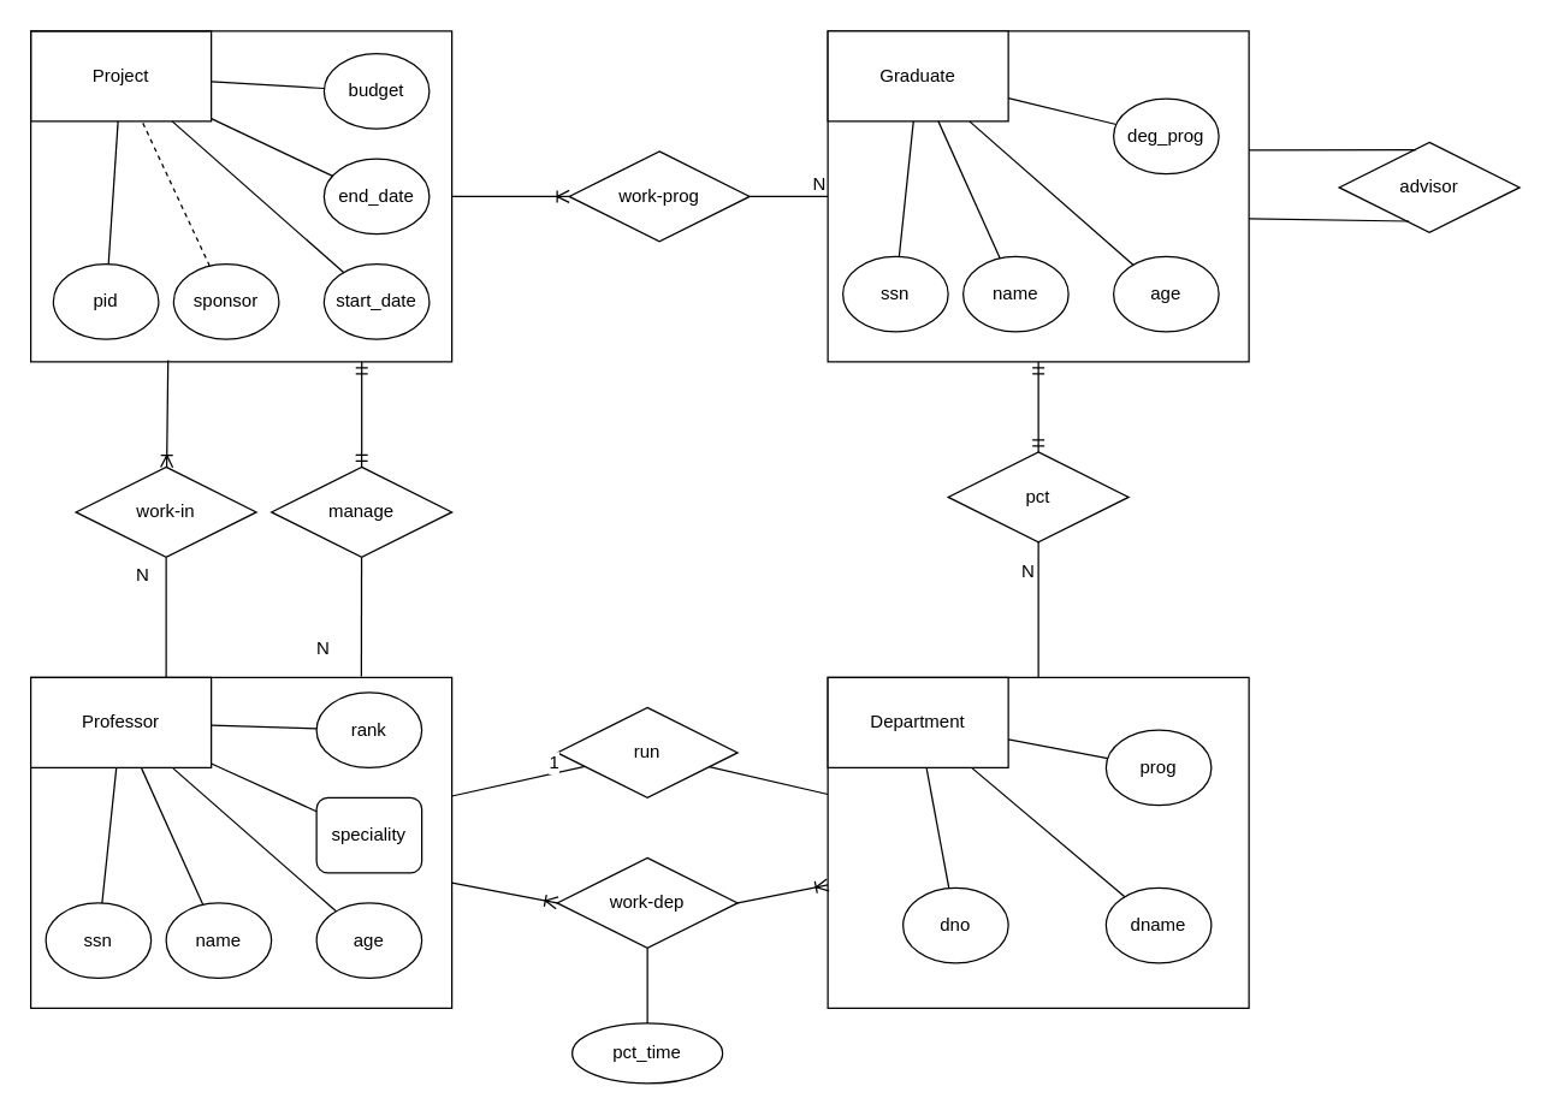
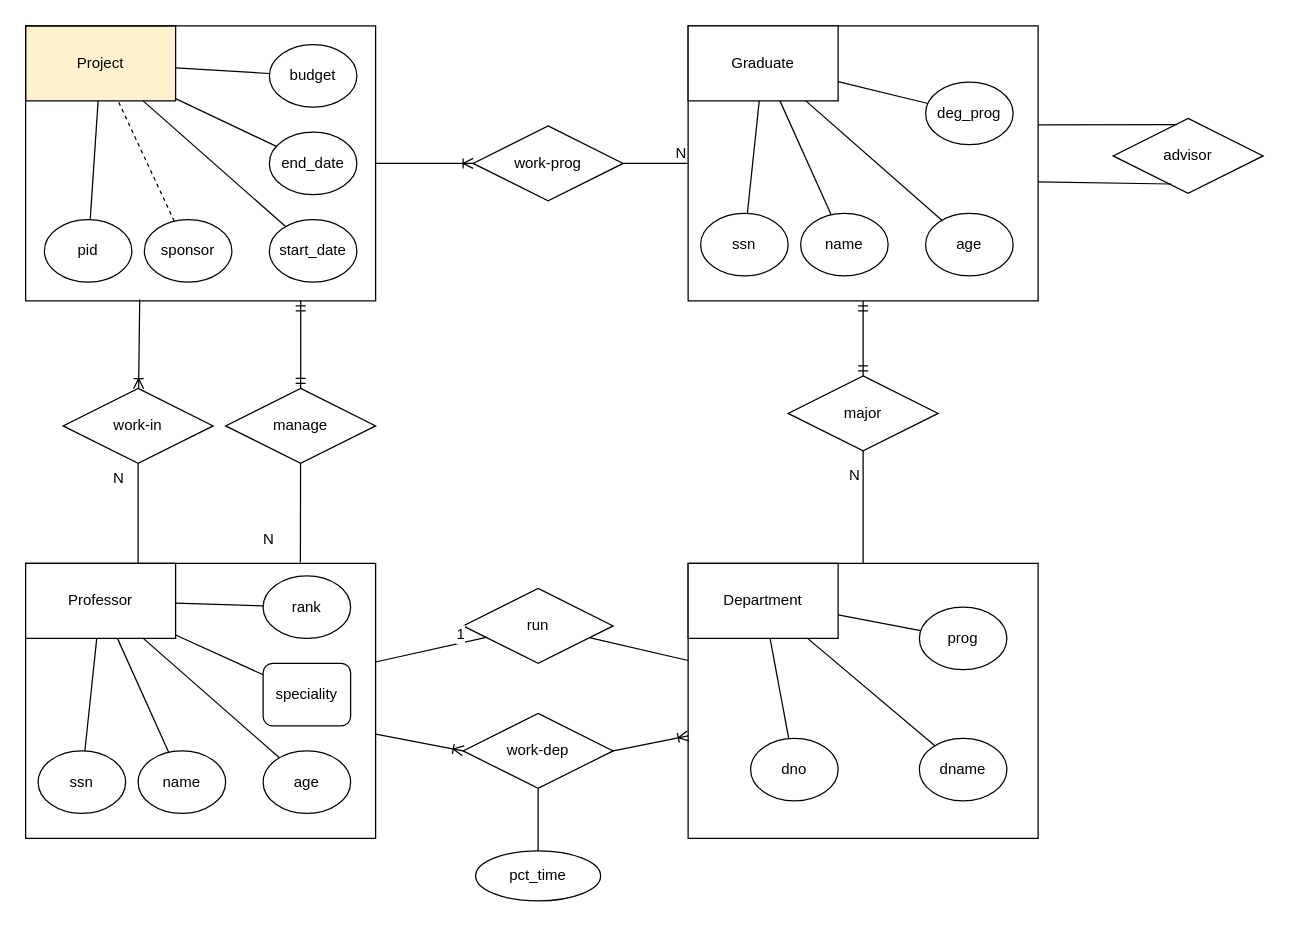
  <mxCell id="0" />
  <mxCell id="1" parent="0" />
  <mxCell id="2" value="" style="group" vertex="1" connectable="0" parent="1"><mxGeometry x="20" y="450" width="280" height="220" as="geometry" /></mxCell>
  <mxCell id="3" value="" style="group" vertex="1" connectable="0" parent="2"><mxGeometry x="10" y="10" width="250" height="190" as="geometry" /></mxCell>
  <mxCell id="4" value="ssn" style="ellipse;whiteSpace=wrap;html=1;" vertex="1" parent="3"><mxGeometry y="140" width="70" height="50" as="geometry" /></mxCell>
  <mxCell id="5" value="rank" style="ellipse;whiteSpace=wrap;html=1;" vertex="1" parent="3"><mxGeometry x="180" width="70" height="50" as="geometry" /></mxCell>
  <mxCell id="6" value="name" style="ellipse;whiteSpace=wrap;html=1;" vertex="1" parent="3"><mxGeometry x="80" y="140" width="70" height="50" as="geometry" /></mxCell>
  <mxCell id="7" value="age" style="ellipse;whiteSpace=wrap;html=1;" vertex="1" parent="3"><mxGeometry x="180" y="140" width="70" height="50" as="geometry" /></mxCell>
  <mxCell id="8" value="speciality" style="whiteSpace=wrap;html=1;rounded=1;" vertex="1" parent="3"><mxGeometry x="180" y="70" width="70" height="50" as="geometry" /></mxCell>
  <mxCell id="9" value="" style="rounded=0;whiteSpace=wrap;html=1;pointerEvents=0;align=center;verticalAlign=top;fontFamily=Helvetica;fontSize=12;fontColor=default;fillColor=none;gradientColor=none;" vertex="1" parent="2"><mxGeometry width="280" height="220" as="geometry" /></mxCell>
  <mxCell id="10" value="Professor" style="rounded=0;whiteSpace=wrap;html=1;" vertex="1" parent="2"><mxGeometry width="120" height="60" as="geometry" /></mxCell>
  <mxCell id="11" value="" style="endArrow=none;html=1;rounded=0;" edge="1" parent="2" source="6" target="10"><mxGeometry width="50" height="50" relative="1" as="geometry"><mxPoint x="230" y="210" as="sourcePoint" /><mxPoint x="280" y="160" as="targetPoint" /></mxGeometry></mxCell>
  <mxCell id="12" value="" style="endArrow=none;html=1;rounded=0;" edge="1" parent="2" source="7" target="10"><mxGeometry width="50" height="50" relative="1" as="geometry"><mxPoint x="240" y="220" as="sourcePoint" /><mxPoint x="290" y="170" as="targetPoint" /></mxGeometry></mxCell>
  <mxCell id="13" value="" style="endArrow=none;html=1;rounded=0;" edge="1" parent="2" source="8" target="10"><mxGeometry width="50" height="50" relative="1" as="geometry"><mxPoint x="250" y="230" as="sourcePoint" /><mxPoint x="300" y="180" as="targetPoint" /></mxGeometry></mxCell>
  <mxCell id="14" value="" style="endArrow=none;html=1;rounded=0;" edge="1" parent="2" source="5" target="10"><mxGeometry width="50" height="50" relative="1" as="geometry"><mxPoint x="260" y="240" as="sourcePoint" /><mxPoint x="310" y="190" as="targetPoint" /></mxGeometry></mxCell>
  <mxCell id="15" value="" style="endArrow=none;html=1;rounded=0;" edge="1" parent="2" source="4" target="10"><mxGeometry width="50" height="50" relative="1" as="geometry"><mxPoint x="280" y="260" as="sourcePoint" /><mxPoint x="330" y="210" as="targetPoint" /></mxGeometry></mxCell>
  <mxCell id="16" value="" style="group" vertex="1" connectable="0" parent="1"><mxGeometry x="550" y="450" width="280" height="220" as="geometry" /></mxCell>
  <mxCell id="17" value="" style="group" vertex="1" connectable="0" parent="16"><mxGeometry x="25" y="30" width="230" height="160" as="geometry" /></mxCell>
  <mxCell id="18" value="dno" style="ellipse;whiteSpace=wrap;html=1;" vertex="1" parent="17"><mxGeometry x="25" y="110" width="70" height="50" as="geometry" /></mxCell>
  <mxCell id="19" value="dname" style="ellipse;whiteSpace=wrap;html=1;" vertex="1" parent="17"><mxGeometry x="160" y="110" width="70" height="50" as="geometry" /></mxCell>
  <mxCell id="20" value="prog" style="ellipse;whiteSpace=wrap;html=1;" vertex="1" parent="17"><mxGeometry x="160" y="5" width="70" height="50" as="geometry" /></mxCell>
  <mxCell id="21" value="" style="rounded=0;whiteSpace=wrap;html=1;pointerEvents=0;align=center;verticalAlign=top;fontFamily=Helvetica;fontSize=12;fontColor=default;fillColor=none;gradientColor=none;" vertex="1" parent="16"><mxGeometry width="280" height="220" as="geometry" /></mxCell>
  <mxCell id="22" value="Department" style="rounded=0;whiteSpace=wrap;html=1;" vertex="1" parent="16"><mxGeometry width="120" height="60" as="geometry" /></mxCell>
  <mxCell id="23" value="" style="endArrow=none;html=1;rounded=0;" edge="1" parent="16" source="19" target="22"><mxGeometry width="50" height="50" relative="1" as="geometry"><mxPoint x="235" y="200" as="sourcePoint" /><mxPoint x="285" y="150" as="targetPoint" /></mxGeometry></mxCell>
  <mxCell id="24" value="" style="endArrow=none;html=1;rounded=0;" edge="1" parent="16" source="20" target="22"><mxGeometry width="50" height="50" relative="1" as="geometry"><mxPoint x="245" y="210" as="sourcePoint" /><mxPoint x="295" y="160" as="targetPoint" /></mxGeometry></mxCell>
  <mxCell id="25" value="" style="endArrow=none;html=1;rounded=0;" edge="1" parent="16" source="18" target="22"><mxGeometry width="50" height="50" relative="1" as="geometry"><mxPoint x="285" y="250" as="sourcePoint" /><mxPoint x="335" y="200" as="targetPoint" /></mxGeometry></mxCell>
  <mxCell id="26" value="" style="group" vertex="1" connectable="0" parent="1"><mxGeometry x="20" y="20" width="280" height="220" as="geometry" /></mxCell>
  <mxCell id="27" value="" style="group" vertex="1" connectable="0" parent="26"><mxGeometry x="15" y="15" width="250" height="190" as="geometry" /></mxCell>
- <mxCell id="28" value="Project" style="rounded=0;whiteSpace=wrap;html=1;" vertex="1" parent="27"><mxGeometry x="-15" y="-15" width="120" height="60" as="geometry" /></mxCell>
+ <mxCell id="28" value="Project" style="rounded=0;whiteSpace=wrap;html=1;fillColor=#fff2cc;" vertex="1" parent="27"><mxGeometry x="-15" y="-15" width="120" height="60" as="geometry" /></mxCell>
  <mxCell id="29" value="pid" style="ellipse;whiteSpace=wrap;html=1;" vertex="1" parent="27"><mxGeometry y="140" width="70" height="50" as="geometry" /></mxCell>
  <mxCell id="30" value="budget" style="ellipse;whiteSpace=wrap;html=1;" vertex="1" parent="27"><mxGeometry x="180" width="70" height="50" as="geometry" /></mxCell>
  <mxCell id="31" value="sponsor" style="ellipse;whiteSpace=wrap;html=1;" vertex="1" parent="27"><mxGeometry x="80" y="140" width="70" height="50" as="geometry" /></mxCell>
  <mxCell id="32" value="start_date" style="ellipse;whiteSpace=wrap;html=1;" vertex="1" parent="27"><mxGeometry x="180" y="140" width="70" height="50" as="geometry" /></mxCell>
  <mxCell id="33" value="end_date" style="ellipse;whiteSpace=wrap;html=1;" vertex="1" parent="27"><mxGeometry x="180" y="70" width="70" height="50" as="geometry" /></mxCell>
  <mxCell id="34" value="" style="endArrow=none;html=1;rounded=0;dashed=1;" edge="1" parent="27" source="31" target="28"><mxGeometry width="50" height="50" relative="1" as="geometry"><mxPoint x="220" y="200" as="sourcePoint" /><mxPoint x="270" y="150" as="targetPoint" /></mxGeometry></mxCell>
  <mxCell id="35" value="" style="endArrow=none;html=1;rounded=0;" edge="1" parent="27" source="32" target="28"><mxGeometry width="50" height="50" relative="1" as="geometry"><mxPoint x="230" y="210" as="sourcePoint" /><mxPoint x="280" y="160" as="targetPoint" /></mxGeometry></mxCell>
  <mxCell id="36" value="" style="endArrow=none;html=1;rounded=0;" edge="1" parent="27" source="33" target="28"><mxGeometry width="50" height="50" relative="1" as="geometry"><mxPoint x="240" y="220" as="sourcePoint" /><mxPoint x="290" y="170" as="targetPoint" /></mxGeometry></mxCell>
  <mxCell id="37" value="" style="endArrow=none;html=1;rounded=0;" edge="1" parent="27" source="30" target="28"><mxGeometry width="50" height="50" relative="1" as="geometry"><mxPoint x="250" y="230" as="sourcePoint" /><mxPoint x="300" y="180" as="targetPoint" /></mxGeometry></mxCell>
  <mxCell id="38" value="" style="endArrow=none;html=1;rounded=0;" edge="1" parent="27" source="29" target="28"><mxGeometry width="50" height="50" relative="1" as="geometry"><mxPoint x="270" y="250" as="sourcePoint" /><mxPoint x="320" y="200" as="targetPoint" /></mxGeometry></mxCell>
  <mxCell id="39" value="" style="rounded=0;whiteSpace=wrap;html=1;pointerEvents=0;align=center;verticalAlign=top;fontFamily=Helvetica;fontSize=12;fontColor=default;fillColor=none;gradientColor=none;" vertex="1" parent="26"><mxGeometry width="280" height="220" as="geometry" /></mxCell>
  <mxCell id="40" value="" style="group" vertex="1" connectable="0" parent="1"><mxGeometry x="550" y="20" width="280" height="250" as="geometry" /></mxCell>
  <mxCell id="41" value="" style="group" vertex="1" connectable="0" parent="40"><mxGeometry x="10" y="40" width="250" height="160" as="geometry" /></mxCell>
  <mxCell id="42" value="ssn" style="ellipse;whiteSpace=wrap;html=1;" vertex="1" parent="41"><mxGeometry y="110" width="70" height="50" as="geometry" /></mxCell>
  <mxCell id="43" value="name" style="ellipse;whiteSpace=wrap;html=1;" vertex="1" parent="41"><mxGeometry x="80" y="110" width="70" height="50" as="geometry" /></mxCell>
  <mxCell id="44" value="age" style="ellipse;whiteSpace=wrap;html=1;" vertex="1" parent="41"><mxGeometry x="180" y="110" width="70" height="50" as="geometry" /></mxCell>
  <mxCell id="45" value="deg_prog" style="ellipse;whiteSpace=wrap;html=1;" vertex="1" parent="41"><mxGeometry x="180" y="5" width="70" height="50" as="geometry" /></mxCell>
  <mxCell id="46" value="" style="rounded=0;whiteSpace=wrap;html=1;pointerEvents=0;align=center;verticalAlign=top;fontFamily=Helvetica;fontSize=12;fontColor=default;fillColor=none;gradientColor=none;" vertex="1" parent="40"><mxGeometry width="280" height="220" as="geometry" /></mxCell>
  <mxCell id="47" value="Graduate" style="rounded=0;whiteSpace=wrap;html=1;" vertex="1" parent="40"><mxGeometry width="120" height="60" as="geometry" /></mxCell>
  <mxCell id="48" value="" style="endArrow=none;html=1;rounded=0;" edge="1" parent="40" source="43" target="47"><mxGeometry width="50" height="50" relative="1" as="geometry"><mxPoint x="230" y="210" as="sourcePoint" /><mxPoint x="280" y="160" as="targetPoint" /></mxGeometry></mxCell>
  <mxCell id="49" value="" style="endArrow=none;html=1;rounded=0;" edge="1" parent="40" source="44" target="47"><mxGeometry width="50" height="50" relative="1" as="geometry"><mxPoint x="240" y="220" as="sourcePoint" /><mxPoint x="290" y="170" as="targetPoint" /></mxGeometry></mxCell>
  <mxCell id="50" value="" style="endArrow=none;html=1;rounded=0;" edge="1" parent="40" source="45" target="47"><mxGeometry width="50" height="50" relative="1" as="geometry"><mxPoint x="250" y="230" as="sourcePoint" /><mxPoint x="300" y="180" as="targetPoint" /></mxGeometry></mxCell>
  <mxCell id="51" value="" style="endArrow=none;html=1;rounded=0;" edge="1" parent="40" source="42" target="47"><mxGeometry width="50" height="50" relative="1" as="geometry"><mxPoint x="280" y="260" as="sourcePoint" /><mxPoint x="330" y="210" as="targetPoint" /></mxGeometry></mxCell>
  <mxCell id="52" value="run" style="shape=rhombus;perimeter=rhombusPerimeter;whiteSpace=wrap;html=1;align=center;pointerEvents=0;verticalAlign=middle;fontFamily=Helvetica;fontSize=12;fontColor=default;fillColor=none;gradientColor=none;" vertex="1" parent="1"><mxGeometry x="370" y="470" width="120" height="60" as="geometry" /></mxCell>
  <mxCell id="53" value="1" style="endArrow=none;html=1;rounded=0;fontFamily=Helvetica;fontSize=12;fontColor=default;" edge="1" parent="1" source="9" target="52"><mxGeometry x="0.563" y="7" relative="1" as="geometry"><mxPoint x="280" y="620" as="sourcePoint" /><mxPoint x="440" y="620" as="targetPoint" /><mxPoint as="offset" /></mxGeometry></mxCell>
  <mxCell id="54" value="" style="endArrow=none;html=1;rounded=0;fontFamily=Helvetica;fontSize=12;fontColor=default;" edge="1" parent="1" source="21" target="52"><mxGeometry x="0.563" y="7" relative="1" as="geometry"><mxPoint x="230" y="570" as="sourcePoint" /><mxPoint x="345" y="570" as="targetPoint" /><mxPoint as="offset" /></mxGeometry></mxCell>
  <mxCell id="55" value="work-dep" style="shape=rhombus;perimeter=rhombusPerimeter;whiteSpace=wrap;html=1;align=center;pointerEvents=0;verticalAlign=middle;fontFamily=Helvetica;fontSize=12;fontColor=default;fillColor=none;gradientColor=none;" vertex="1" parent="1"><mxGeometry x="370" y="570" width="120" height="60" as="geometry" /></mxCell>
  <mxCell id="56" value="" style="fontSize=12;html=1;endArrow=ERoneToMany;rounded=0;fontFamily=Helvetica;fontColor=default;entryX=0;entryY=0.5;entryDx=0;entryDy=0;" edge="1" parent="1" source="9" target="55"><mxGeometry width="100" height="100" relative="1" as="geometry"><mxPoint x="310" y="730" as="sourcePoint" /><mxPoint x="410" y="630" as="targetPoint" /></mxGeometry></mxCell>
  <mxCell id="57" value="pct_time" style="ellipse;whiteSpace=wrap;html=1;align=center;pointerEvents=0;verticalAlign=middle;fontFamily=Helvetica;fontSize=12;fontColor=default;fillColor=none;gradientColor=none;" vertex="1" parent="1"><mxGeometry x="380" y="680" width="100" height="40" as="geometry" /></mxCell>
  <mxCell id="58" value="" style="endArrow=none;html=1;rounded=0;fontFamily=Helvetica;fontSize=12;fontColor=default;" edge="1" parent="1" source="57" target="55"><mxGeometry x="0.563" y="7" relative="1" as="geometry"><mxPoint x="400" y="690" as="sourcePoint" /><mxPoint x="400" y="650" as="targetPoint" /><mxPoint as="offset" /></mxGeometry></mxCell>
  <mxCell id="59" value="" style="fontSize=12;html=1;endArrow=ERoneToMany;rounded=0;fontFamily=Helvetica;fontColor=default;exitX=1;exitY=0.5;exitDx=0;exitDy=0;" edge="1" parent="1" source="55" target="21"><mxGeometry width="100" height="100" relative="1" as="geometry"><mxPoint x="290" y="670" as="sourcePoint" /><mxPoint x="390" y="570" as="targetPoint" /></mxGeometry></mxCell>
  <mxCell id="60" value="" style="fontSize=12;html=1;endArrow=ERmandOne;startArrow=ERmandOne;rounded=0;fontFamily=Helvetica;fontColor=default;entryX=0.5;entryY=1;entryDx=0;entryDy=0;" edge="1" parent="1" source="61" target="46"><mxGeometry width="100" height="100" relative="1" as="geometry"><mxPoint x="710" y="380" as="sourcePoint" /><mxPoint x="750" y="270" as="targetPoint" /></mxGeometry></mxCell>
- <mxCell id="61" value="pct" style="shape=rhombus;perimeter=rhombusPerimeter;whiteSpace=wrap;html=1;align=center;pointerEvents=0;verticalAlign=middle;fontFamily=Helvetica;fontSize=12;fontColor=default;fillColor=none;gradientColor=none;" vertex="1" parent="1"><mxGeometry x="630" y="300" width="120" height="60" as="geometry" /></mxCell>
+ <mxCell id="61" value="major" style="shape=rhombus;perimeter=rhombusPerimeter;whiteSpace=wrap;html=1;align=center;pointerEvents=0;verticalAlign=middle;fontFamily=Helvetica;fontSize=12;fontColor=default;fillColor=none;gradientColor=none;" vertex="1" parent="1"><mxGeometry x="630" y="300" width="120" height="60" as="geometry" /></mxCell>
  <mxCell id="62" value="N" style="endArrow=none;html=1;rounded=0;fontFamily=Helvetica;fontSize=12;fontColor=default;" edge="1" parent="1" source="21" target="61"><mxGeometry x="0.563" y="7" relative="1" as="geometry"><mxPoint x="510" y="340" as="sourcePoint" /><mxPoint x="510" y="230" as="targetPoint" /><mxPoint as="offset" /></mxGeometry></mxCell>
  <mxCell id="63" value="manage" style="shape=rhombus;perimeter=rhombusPerimeter;whiteSpace=wrap;html=1;align=center;pointerEvents=0;verticalAlign=middle;fontFamily=Helvetica;fontSize=12;fontColor=default;fillColor=none;gradientColor=none;" vertex="1" parent="1"><mxGeometry x="180" y="310" width="120" height="60" as="geometry" /></mxCell>
  <mxCell id="64" value="work-in" style="shape=rhombus;perimeter=rhombusPerimeter;whiteSpace=wrap;html=1;align=center;pointerEvents=0;verticalAlign=middle;fontFamily=Helvetica;fontSize=12;fontColor=default;fillColor=none;gradientColor=none;" vertex="1" parent="1"><mxGeometry x="50" y="310" width="120" height="60" as="geometry" /></mxCell>
  <mxCell id="65" value="" style="fontSize=12;html=1;endArrow=ERmandOne;startArrow=ERmandOne;rounded=0;fontFamily=Helvetica;fontColor=default;exitX=0.786;exitY=1;exitDx=0;exitDy=0;exitPerimeter=0;" edge="1" parent="1" source="39" target="63"><mxGeometry width="100" height="100" relative="1" as="geometry"><mxPoint x="310" y="410" as="sourcePoint" /><mxPoint x="410" y="310" as="targetPoint" /></mxGeometry></mxCell>
  <mxCell id="66" value="" style="endArrow=none;html=1;rounded=0;fontFamily=Helvetica;fontSize=12;fontColor=default;entryX=0.785;entryY=-0.003;entryDx=0;entryDy=0;entryPerimeter=0;" edge="1" parent="1" source="63" target="9"><mxGeometry relative="1" as="geometry"><mxPoint x="-100" y="400" as="sourcePoint" /><mxPoint x="60" y="400" as="targetPoint" /></mxGeometry></mxCell>
  <mxCell id="67" value="N" style="resizable=0;html=1;whiteSpace=wrap;align=right;verticalAlign=bottom;pointerEvents=0;fontFamily=Helvetica;fontSize=12;fontColor=default;fillColor=none;gradientColor=none;" connectable="0" vertex="1" parent="66"><mxGeometry x="1" relative="1" as="geometry"><mxPoint x="-20" y="-10" as="offset" /></mxGeometry></mxCell>
  <mxCell id="68" value="" style="fontSize=12;html=1;endArrow=ERoneToMany;rounded=0;fontFamily=Helvetica;fontColor=default;exitX=0.326;exitY=0.995;exitDx=0;exitDy=0;exitPerimeter=0;" edge="1" parent="1" source="39" target="64"><mxGeometry width="100" height="100" relative="1" as="geometry"><mxPoint x="220" y="410" as="sourcePoint" /><mxPoint x="320" y="310" as="targetPoint" /></mxGeometry></mxCell>
  <mxCell id="69" value="" style="endArrow=none;html=1;rounded=0;fontFamily=Helvetica;fontSize=12;fontColor=default;exitX=0.75;exitY=0;exitDx=0;exitDy=0;" edge="1" parent="1" source="10" target="64"><mxGeometry relative="1" as="geometry"><mxPoint x="190" y="360" as="sourcePoint" /><mxPoint x="350" y="360" as="targetPoint" /></mxGeometry></mxCell>
  <mxCell id="70" value="N" style="resizable=0;html=1;whiteSpace=wrap;align=right;verticalAlign=bottom;pointerEvents=0;fontFamily=Helvetica;fontSize=12;fontColor=default;fillColor=none;gradientColor=none;" connectable="0" vertex="1" parent="69"><mxGeometry x="1" relative="1" as="geometry"><mxPoint x="-10" y="20" as="offset" /></mxGeometry></mxCell>
  <mxCell id="71" value="work-prog" style="shape=rhombus;perimeter=rhombusPerimeter;whiteSpace=wrap;html=1;align=center;pointerEvents=0;verticalAlign=middle;fontFamily=Helvetica;fontSize=12;fontColor=default;fillColor=none;gradientColor=none;" vertex="1" parent="1"><mxGeometry x="378" y="100" width="120" height="60" as="geometry" /></mxCell>
  <mxCell id="72" value="" style="fontSize=12;html=1;endArrow=ERoneToMany;rounded=0;fontFamily=Helvetica;fontColor=default;exitX=1;exitY=0.5;exitDx=0;exitDy=0;entryX=0;entryY=0.5;entryDx=0;entryDy=0;" edge="1" parent="1" source="39" target="71"><mxGeometry width="100" height="100" relative="1" as="geometry"><mxPoint x="430" y="360" as="sourcePoint" /><mxPoint x="530" y="260" as="targetPoint" /></mxGeometry></mxCell>
  <mxCell id="73" value="" style="endArrow=none;html=1;rounded=0;fontFamily=Helvetica;fontSize=12;fontColor=default;" edge="1" parent="1" source="71" target="46"><mxGeometry relative="1" as="geometry"><mxPoint x="400" y="310" as="sourcePoint" /><mxPoint x="560" y="310" as="targetPoint" /></mxGeometry></mxCell>
  <mxCell id="74" value="N" style="resizable=0;html=1;whiteSpace=wrap;align=right;verticalAlign=bottom;pointerEvents=0;fontFamily=Helvetica;fontSize=12;fontColor=default;fillColor=none;gradientColor=none;" connectable="0" vertex="1" parent="73"><mxGeometry x="1" relative="1" as="geometry" /></mxCell>
  <mxCell id="75" value="advisor" style="shape=rhombus;perimeter=rhombusPerimeter;whiteSpace=wrap;html=1;align=center;pointerEvents=0;verticalAlign=middle;fontFamily=Helvetica;fontSize=12;fontColor=default;fillColor=none;gradientColor=none;" vertex="1" parent="1"><mxGeometry x="890" y="94" width="120" height="60" as="geometry" /></mxCell>
  <mxCell id="76" value="" style="endArrow=none;html=1;rounded=0;fontFamily=Helvetica;fontSize=12;fontColor=default;entryX=0.426;entryY=0.082;entryDx=0;entryDy=0;entryPerimeter=0;" edge="1" parent="1" target="75"><mxGeometry relative="1" as="geometry"><mxPoint x="830" y="99.2" as="sourcePoint" /><mxPoint x="880" y="60" as="targetPoint" /></mxGeometry></mxCell>
  <mxCell id="77" value="" style="endArrow=none;html=1;rounded=0;fontFamily=Helvetica;fontSize=12;fontColor=default;entryX=0.387;entryY=0.875;entryDx=0;entryDy=0;entryPerimeter=0;" edge="1" parent="1" target="75"><mxGeometry relative="1" as="geometry"><mxPoint x="830" y="144.89" as="sourcePoint" /><mxPoint x="890" y="160" as="targetPoint" /></mxGeometry></mxCell>
